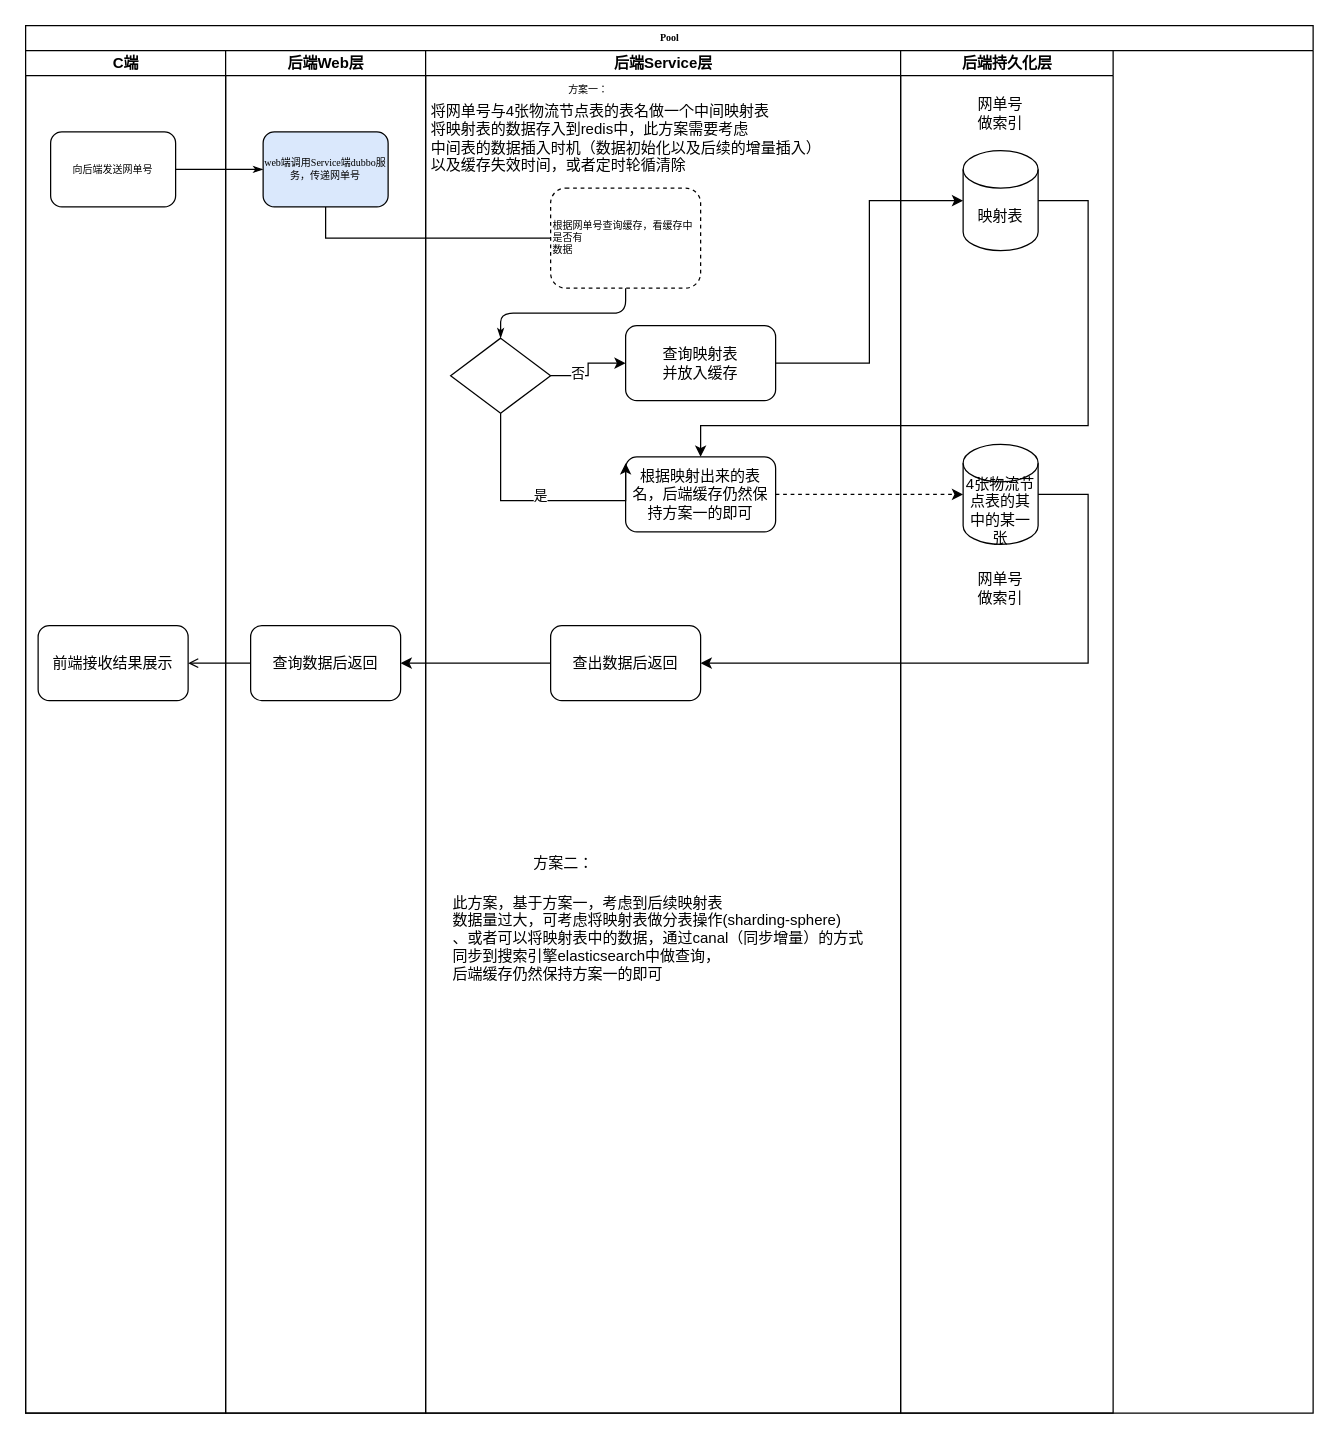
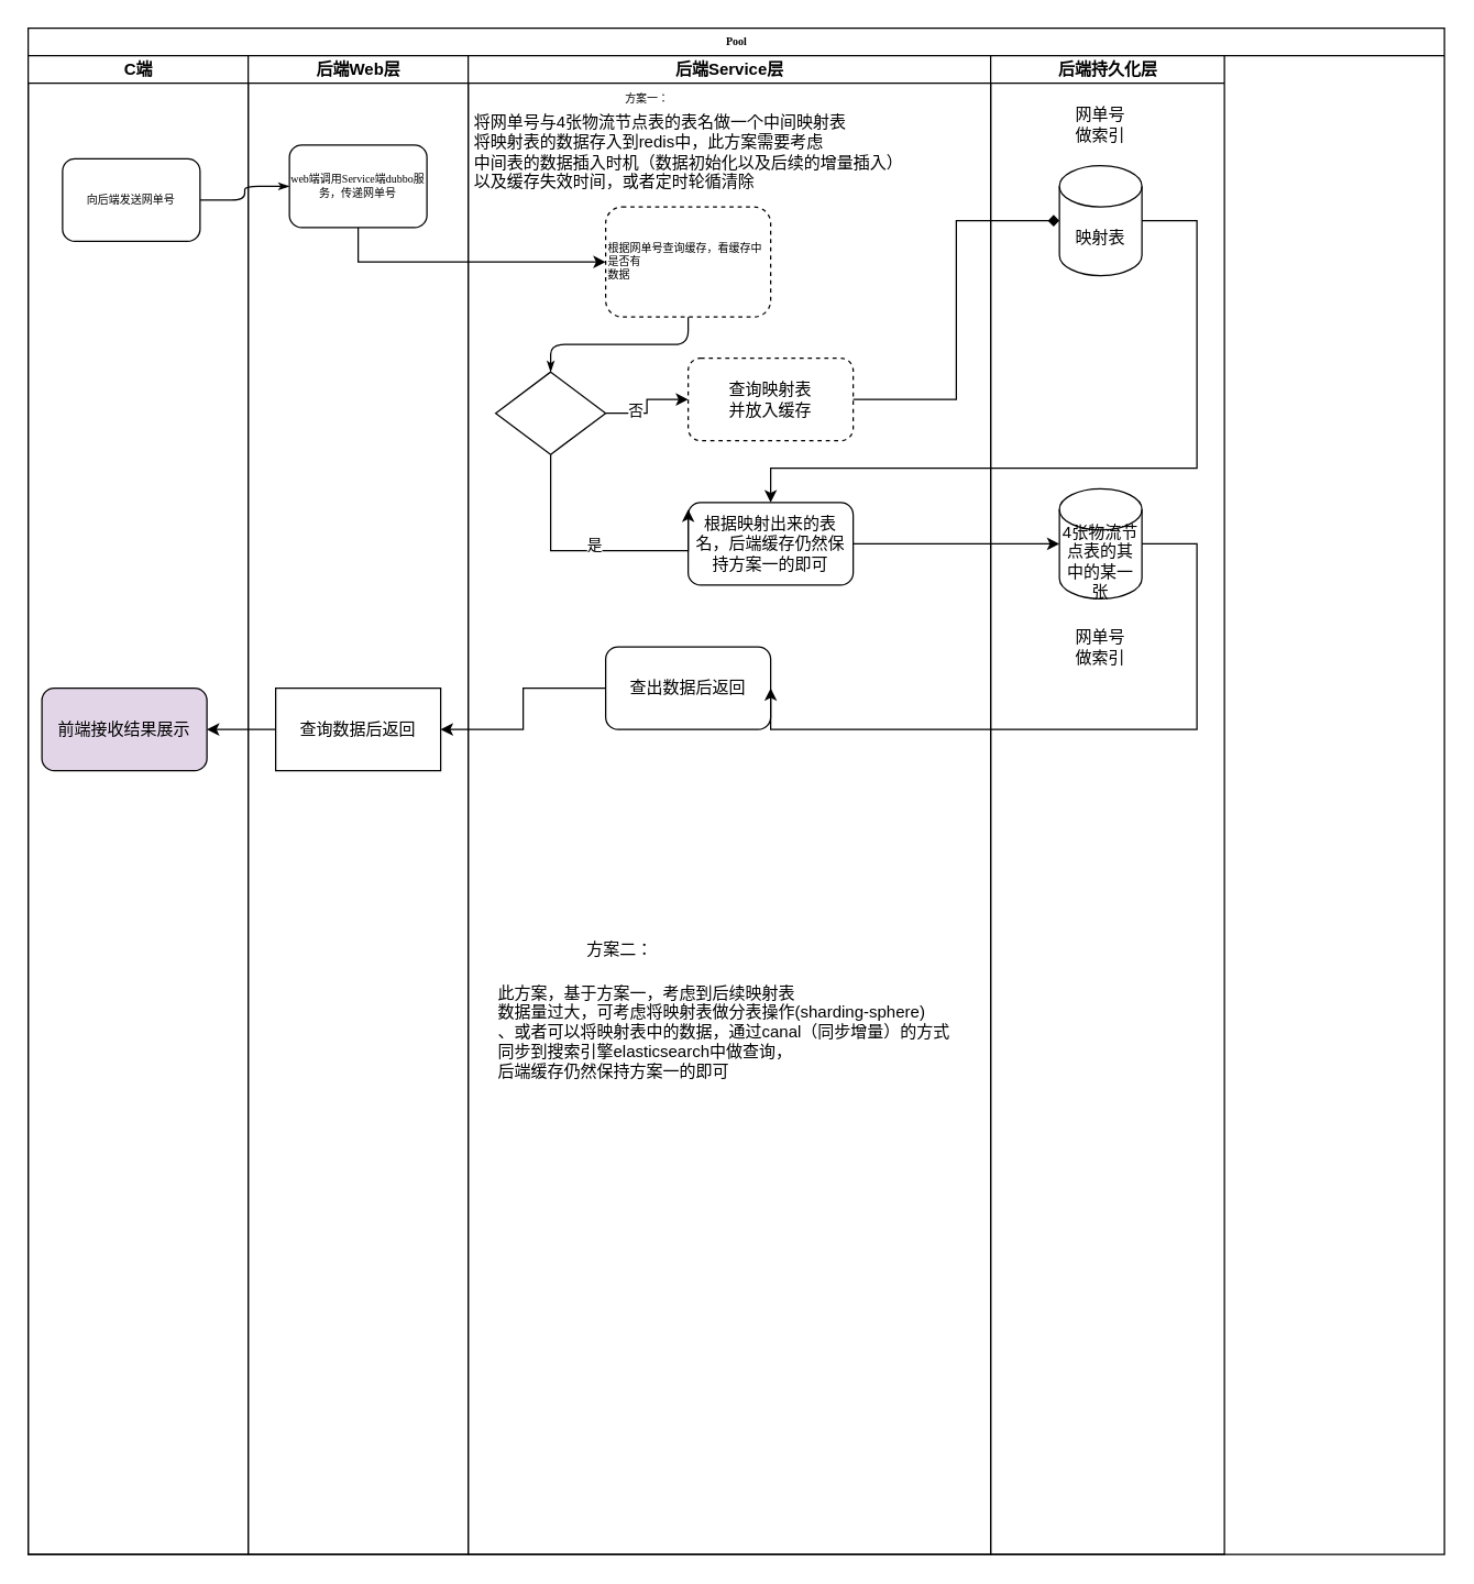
  <mxCell id="0" />
  <mxCell id="1" parent="0" />
  <mxCell id="2" value="Pool" style="swimlane;html=1;childLayout=stackLayout;startSize=20;rounded=0;shadow=0;labelBackgroundColor=none;strokeWidth=1;fontFamily=Verdana;fontSize=8;align=center;" parent="1" vertex="1"><mxGeometry x="20" y="20" width="1030" height="1110" as="geometry" /></mxCell>
  <mxCell id="3" value="C端" style="swimlane;html=1;startSize=20;" parent="2" vertex="1"><mxGeometry y="20" width="160" height="1090" as="geometry" /></mxCell>
- <mxCell id="4" value="向后端发送网单号" style="rounded=1;whiteSpace=wrap;html=1;shadow=0;labelBackgroundColor=none;strokeWidth=1;fontFamily=Verdana;fontSize=8;align=center;" parent="3" vertex="1"><mxGeometry x="20" y="65" width="100" height="60" as="geometry" /></mxCell>
- <mxCell id="5" value="前端接收结果展示" style="rounded=1;whiteSpace=wrap;html=1;" vertex="1" parent="3"><mxGeometry x="10" y="460" width="120" height="60" as="geometry" /></mxCell>
+ <mxCell id="4" value="向后端发送网单号" style="rounded=1;whiteSpace=wrap;html=1;shadow=0;labelBackgroundColor=none;strokeWidth=1;fontFamily=Verdana;fontSize=8;align=center;" parent="3" vertex="1"><mxGeometry x="25" y="75" width="100" height="60" as="geometry" /></mxCell>
+ <mxCell id="5" value="前端接收结果展示" style="rounded=1;whiteSpace=wrap;html=1;fillColor=#e1d5e7;" vertex="1" parent="3"><mxGeometry x="10" y="460" width="120" height="60" as="geometry" /></mxCell>
  <mxCell id="6" style="edgeStyle=orthogonalEdgeStyle;rounded=1;html=1;labelBackgroundColor=none;startArrow=none;startFill=0;startSize=5;endArrow=classicThin;endFill=1;endSize=5;jettySize=auto;orthogonalLoop=1;strokeWidth=1;fontFamily=Verdana;fontSize=8" parent="2" source="4" target="8" edge="1"><mxGeometry relative="1" as="geometry" /></mxCell>
  <mxCell id="7" value="后端Web层" style="swimlane;html=1;startSize=20;" parent="2" vertex="1"><mxGeometry x="160" y="20" width="160" height="1090" as="geometry" /></mxCell>
- <mxCell id="8" value="web端调用Service端dubbo服务，传递网单号" style="rounded=1;whiteSpace=wrap;html=1;shadow=0;labelBackgroundColor=none;strokeWidth=1;fontFamily=Verdana;fontSize=8;align=center;fillColor=#dae8fc;" parent="7" vertex="1"><mxGeometry x="30" y="65" width="100" height="60" as="geometry" /></mxCell>
- <mxCell id="9" value="查询数据后返回" style="rounded=1;whiteSpace=wrap;html=1;" vertex="1" parent="7"><mxGeometry x="20" y="460" width="120" height="60" as="geometry" /></mxCell>
+ <mxCell id="8" value="web端调用Service端dubbo服务，传递网单号" style="rounded=1;whiteSpace=wrap;html=1;shadow=0;labelBackgroundColor=none;strokeWidth=1;fontFamily=Verdana;fontSize=8;align=center;" parent="7" vertex="1"><mxGeometry x="30" y="65" width="100" height="60" as="geometry" /></mxCell>
+ <mxCell id="9" value="查询数据后返回" style="whiteSpace=wrap;html=1;rounded=0;" vertex="1" parent="7"><mxGeometry x="20" y="460" width="120" height="60" as="geometry" /></mxCell>
  <mxCell id="10" value="后端Service层" style="swimlane;html=1;startSize=20;" parent="2" vertex="1"><mxGeometry x="320" y="20" width="380" height="1090" as="geometry" /></mxCell>
  <mxCell id="11" value="根据网单号查询缓存，看缓存中是否有&lt;br&gt;数据" style="rounded=1;whiteSpace=wrap;html=1;shadow=0;labelBackgroundColor=none;strokeWidth=1;fontFamily=Verdana;fontSize=8;align=left;dashed=1;" parent="10" vertex="1"><mxGeometry x="100" y="110" width="120" height="80" as="geometry" /></mxCell>
  <mxCell id="12" value="" style="rhombus;whiteSpace=wrap;html=1;rounded=0;shadow=0;labelBackgroundColor=none;strokeWidth=1;fontFamily=Verdana;fontSize=8;align=center;" parent="10" vertex="1"><mxGeometry x="20" y="230" width="80" height="60" as="geometry" /></mxCell>
  <mxCell id="13" style="edgeStyle=orthogonalEdgeStyle;rounded=1;html=1;labelBackgroundColor=none;startArrow=none;startFill=0;startSize=5;endArrow=classicThin;endFill=1;endSize=5;jettySize=auto;orthogonalLoop=1;strokeWidth=1;fontFamily=Verdana;fontSize=8" parent="10" source="11" target="12" edge="1"><mxGeometry relative="1" as="geometry" /></mxCell>
  <mxCell id="14" value="&lt;span style=&quot;font-family: &amp;#34;verdana&amp;#34; ; font-size: 8px ; text-align: left&quot;&gt;方案一：&lt;/span&gt;" style="text;html=1;align=center;verticalAlign=middle;resizable=0;points=[];autosize=1;strokeColor=none;" vertex="1" parent="10"><mxGeometry x="100" y="20" width="60" height="20" as="geometry" /></mxCell>
  <mxCell id="15" value="&lt;div style=&quot;text-align: left&quot;&gt;&lt;span&gt;将网单号与4张物流节点表的表名做一个中间映射表&lt;/span&gt;&lt;/div&gt;&lt;div style=&quot;text-align: left&quot;&gt;&lt;span&gt;将映射表的数据存入到redis中，此方案需要考虑&lt;/span&gt;&lt;/div&gt;&lt;div style=&quot;text-align: left&quot;&gt;&lt;span&gt;中间表的数据插入时机（数据初始化以及后续的增量插入）&lt;/span&gt;&lt;/div&gt;&lt;div style=&quot;text-align: left&quot;&gt;&lt;span&gt;以及缓存失效时间，或者定时轮循清除&lt;/span&gt;&lt;/div&gt;" style="text;html=1;align=center;verticalAlign=middle;resizable=0;points=[];autosize=1;strokeColor=none;" vertex="1" parent="10"><mxGeometry x="-5" y="40" width="330" height="60" as="geometry" /></mxCell>
  <mxCell id="16" value="根据映射出来的表名，&lt;span style=&quot;text-align: left&quot;&gt;后端缓存仍然保持方案一的即可&lt;/span&gt;" style="rounded=1;whiteSpace=wrap;html=1;" vertex="1" parent="10"><mxGeometry x="160" y="325" width="120" height="60" as="geometry" /></mxCell>
  <mxCell id="17" style="edgeStyle=orthogonalEdgeStyle;rounded=0;orthogonalLoop=1;jettySize=auto;html=1;exitX=0.5;exitY=1;exitDx=0;exitDy=0;" edge="1" parent="10" source="12"><mxGeometry relative="1" as="geometry"><mxPoint x="160" y="330" as="targetPoint" /><Array as="points"><mxPoint x="60" y="360" /><mxPoint x="160" y="360" /></Array></mxGeometry></mxCell>
  <mxCell id="18" value="是" style="edgeLabel;html=1;align=center;verticalAlign=middle;resizable=0;points=[];" vertex="1" connectable="0" parent="17"><mxGeometry x="0.153" y="4" relative="1" as="geometry"><mxPoint x="-14" y="-1" as="offset" /></mxGeometry></mxCell>
- <mxCell id="19" value="查询映射表&lt;br&gt;并放入缓存" style="rounded=1;whiteSpace=wrap;html=1;" vertex="1" parent="10"><mxGeometry x="160" y="220" width="120" height="60" as="geometry" /></mxCell>
+ <mxCell id="19" value="查询映射表&lt;br&gt;并放入缓存" style="rounded=1;whiteSpace=wrap;html=1;dashed=1;" vertex="1" parent="10"><mxGeometry x="160" y="220" width="120" height="60" as="geometry" /></mxCell>
  <mxCell id="20" style="edgeStyle=orthogonalEdgeStyle;rounded=0;orthogonalLoop=1;jettySize=auto;html=1;exitX=1;exitY=0.5;exitDx=0;exitDy=0;entryX=0;entryY=0.5;entryDx=0;entryDy=0;" edge="1" parent="10" source="12" target="19"><mxGeometry relative="1" as="geometry"><mxPoint x="400" y="270" as="targetPoint" /></mxGeometry></mxCell>
  <mxCell id="21" value="否" style="edgeLabel;html=1;align=center;verticalAlign=middle;resizable=0;points=[];" vertex="1" connectable="0" parent="20"><mxGeometry x="-0.715" y="3" relative="1" as="geometry"><mxPoint x="11" as="offset" /></mxGeometry></mxCell>
- <mxCell id="22" value="查出数据后返回" style="rounded=1;whiteSpace=wrap;html=1;" vertex="1" parent="10"><mxGeometry x="100" y="460" width="120" height="60" as="geometry" /></mxCell>
+ <mxCell id="22" value="查出数据后返回" style="rounded=1;whiteSpace=wrap;html=1;" vertex="1" parent="10"><mxGeometry x="100" y="430" width="120" height="60" as="geometry" /></mxCell>
  <mxCell id="23" value="此方案，基于方案一，考虑到后续映射表&lt;br&gt;数据量过大，可考虑将映射表做分表操作(sharding-sphere)&lt;br&gt;、或者可以将映射表中的数据，通过canal（同步增量）的方式&lt;br&gt;同步到搜索引擎elasticsearch中做查询，&lt;br&gt;后端缓存仍然保持方案一的即可" style="text;html=1;align=left;verticalAlign=middle;resizable=0;points=[];autosize=1;strokeColor=none;" vertex="1" parent="10"><mxGeometry x="20" y="670" width="340" height="80" as="geometry" /></mxCell>
  <mxCell id="24" value="后端持久化层" style="swimlane;html=1;startSize=20;" parent="2" vertex="1"><mxGeometry x="700" y="20" width="170" height="1090" as="geometry" /></mxCell>
  <mxCell id="25" value="映射表" style="shape=cylinder3;whiteSpace=wrap;html=1;boundedLbl=1;backgroundOutline=1;size=15;" vertex="1" parent="24"><mxGeometry x="50" y="80" width="60" height="80" as="geometry" /></mxCell>
  <mxCell id="26" value="4张物流节点表的其中的某一张" style="shape=cylinder3;whiteSpace=wrap;html=1;boundedLbl=1;backgroundOutline=1;size=15;" vertex="1" parent="24"><mxGeometry x="50" y="315" width="60" height="80" as="geometry" /></mxCell>
  <mxCell id="27" value="网单号做索引" style="text;html=1;strokeColor=none;fillColor=none;align=center;verticalAlign=middle;whiteSpace=wrap;rounded=0;" vertex="1" parent="24"><mxGeometry x="60" y="40" width="40" height="20" as="geometry" /></mxCell>
  <mxCell id="28" value="网单号做索引" style="text;html=1;strokeColor=none;fillColor=none;align=center;verticalAlign=middle;whiteSpace=wrap;rounded=0;" vertex="1" parent="24"><mxGeometry x="60" y="420" width="40" height="20" as="geometry" /></mxCell>
- <mxCell id="29" style="edgeStyle=orthogonalEdgeStyle;rounded=0;orthogonalLoop=1;jettySize=auto;html=1;exitX=0.5;exitY=1;exitDx=0;exitDy=0;endArrow=none;" edge="1" parent="2" source="8" target="11"><mxGeometry relative="1" as="geometry"><Array as="points"><mxPoint x="240" y="170" /></Array></mxGeometry></mxCell>
- <mxCell id="30" style="edgeStyle=orthogonalEdgeStyle;rounded=0;orthogonalLoop=1;jettySize=auto;html=1;exitX=1;exitY=0.5;exitDx=0;exitDy=0;entryX=0;entryY=0.5;entryDx=0;entryDy=0;entryPerimeter=0;dashed=1;" edge="1" parent="2" source="16" target="26"><mxGeometry relative="1" as="geometry" /></mxCell>
- <mxCell id="31" style="edgeStyle=orthogonalEdgeStyle;rounded=0;orthogonalLoop=1;jettySize=auto;html=1;exitX=1;exitY=0.5;exitDx=0;exitDy=0;entryX=0;entryY=0.5;entryDx=0;entryDy=0;entryPerimeter=0;" edge="1" parent="2" source="19" target="25"><mxGeometry relative="1" as="geometry" /></mxCell>
+ <mxCell id="29" style="edgeStyle=orthogonalEdgeStyle;rounded=0;orthogonalLoop=1;jettySize=auto;html=1;exitX=0.5;exitY=1;exitDx=0;exitDy=0;" edge="1" parent="2" source="8" target="11"><mxGeometry relative="1" as="geometry"><Array as="points"><mxPoint x="240" y="170" /></Array></mxGeometry></mxCell>
+ <mxCell id="30" style="edgeStyle=orthogonalEdgeStyle;rounded=0;orthogonalLoop=1;jettySize=auto;html=1;exitX=1;exitY=0.5;exitDx=0;exitDy=0;entryX=0;entryY=0.5;entryDx=0;entryDy=0;entryPerimeter=0;" edge="1" parent="2" source="16" target="26"><mxGeometry relative="1" as="geometry" /></mxCell>
+ <mxCell id="31" style="edgeStyle=orthogonalEdgeStyle;rounded=0;orthogonalLoop=1;jettySize=auto;html=1;exitX=1;exitY=0.5;exitDx=0;exitDy=0;entryX=0;entryY=0.5;entryDx=0;entryDy=0;entryPerimeter=0;endArrow=diamond;" edge="1" parent="2" source="19" target="25"><mxGeometry relative="1" as="geometry" /></mxCell>
  <mxCell id="32" style="edgeStyle=orthogonalEdgeStyle;rounded=0;orthogonalLoop=1;jettySize=auto;html=1;entryX=0.5;entryY=0;entryDx=0;entryDy=0;" edge="1" parent="2" target="16"><mxGeometry relative="1" as="geometry"><mxPoint x="580" y="510" as="targetPoint" /><mxPoint x="810" y="140" as="sourcePoint" /><Array as="points"><mxPoint x="850" y="140" /><mxPoint x="850" y="320" /><mxPoint x="540" y="320" /></Array></mxGeometry></mxCell>
  <mxCell id="33" style="edgeStyle=orthogonalEdgeStyle;rounded=0;orthogonalLoop=1;jettySize=auto;html=1;exitX=1;exitY=0.5;exitDx=0;exitDy=0;exitPerimeter=0;entryX=1;entryY=0.5;entryDx=0;entryDy=0;" edge="1" parent="2" source="26" target="22"><mxGeometry relative="1" as="geometry"><Array as="points"><mxPoint x="850" y="375" /><mxPoint x="850" y="510" /></Array></mxGeometry></mxCell>
  <mxCell id="34" style="edgeStyle=orthogonalEdgeStyle;rounded=0;orthogonalLoop=1;jettySize=auto;html=1;exitX=0;exitY=0.5;exitDx=0;exitDy=0;entryX=1;entryY=0.5;entryDx=0;entryDy=0;" edge="1" parent="2" source="22" target="9"><mxGeometry relative="1" as="geometry" /></mxCell>
- <mxCell id="35" style="edgeStyle=orthogonalEdgeStyle;rounded=0;orthogonalLoop=1;jettySize=auto;html=1;exitX=0;exitY=0.5;exitDx=0;exitDy=0;entryX=1;entryY=0.5;entryDx=0;entryDy=0;endArrow=open;" edge="1" parent="2" source="9" target="5"><mxGeometry relative="1" as="geometry" /></mxCell>
+ <mxCell id="35" style="edgeStyle=orthogonalEdgeStyle;rounded=0;orthogonalLoop=1;jettySize=auto;html=1;exitX=0;exitY=0.5;exitDx=0;exitDy=0;entryX=1;entryY=0.5;entryDx=0;entryDy=0;" edge="1" parent="2" source="9" target="5"><mxGeometry relative="1" as="geometry" /></mxCell>
  <mxCell id="36" value="方案二：" style="text;html=1;align=center;verticalAlign=middle;resizable=0;points=[];autosize=1;strokeColor=none;" vertex="1" parent="1"><mxGeometry x="420" y="680" width="60" height="20" as="geometry" /></mxCell>
